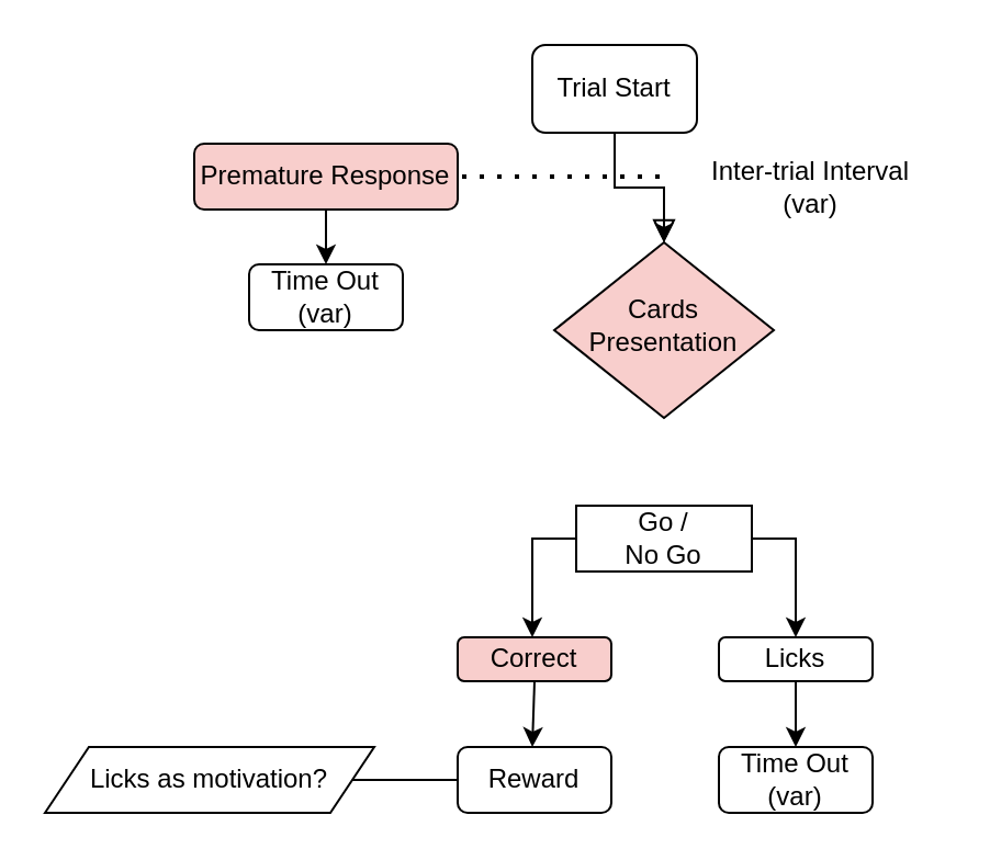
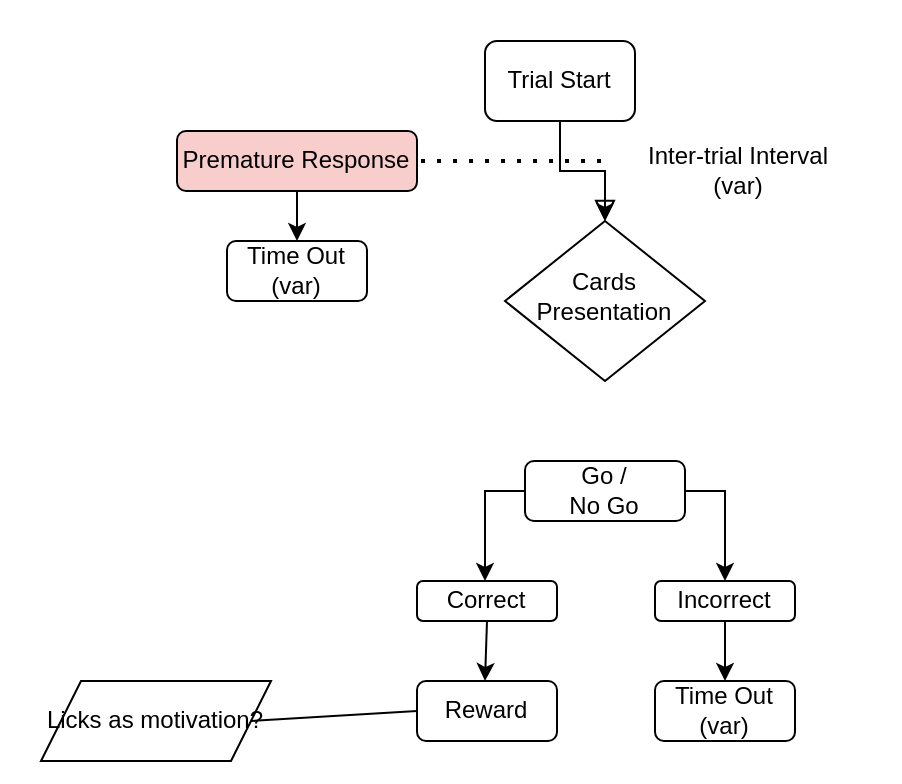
  <mxCell id="0" />
  <mxCell id="1" parent="0" />
  <mxCell id="2" value="" style="rounded=0;html=1;jettySize=auto;orthogonalLoop=1;fontSize=11;endArrow=block;endFill=0;endSize=8;strokeWidth=1;shadow=0;labelBackgroundColor=none;edgeStyle=orthogonalEdgeStyle;" parent="1" source="4" target="5" edge="1"><mxGeometry relative="1" as="geometry" /></mxCell>
  <mxCell id="3" value="" style="edgeStyle=orthogonalEdgeStyle;rounded=0;orthogonalLoop=1;jettySize=auto;html=1;" edge="1" parent="1" source="4" target="5"><mxGeometry relative="1" as="geometry" /></mxCell>
  <mxCell id="4" value="Trial Start" style="rounded=1;whiteSpace=wrap;html=1;fontSize=12;glass=0;strokeWidth=1;shadow=0;" parent="1" vertex="1"><mxGeometry x="242" y="20" width="75" height="40" as="geometry" /></mxCell>
- <mxCell id="5" value="Cards&lt;br&gt;Presentation" style="rhombus;whiteSpace=wrap;html=1;shadow=0;fontFamily=Helvetica;fontSize=12;align=center;strokeWidth=1;spacing=6;spacingTop=-4;fillColor=#f8cecc;" parent="1" vertex="1"><mxGeometry x="252" y="110" width="100" height="80" as="geometry" /></mxCell>
+ <mxCell id="5" value="Cards&lt;br&gt;Presentation" style="rhombus;whiteSpace=wrap;html=1;shadow=0;fontFamily=Helvetica;fontSize=12;align=center;strokeWidth=1;spacing=6;spacingTop=-4;" parent="1" vertex="1"><mxGeometry x="252" y="110" width="100" height="80" as="geometry" /></mxCell>
  <mxCell id="6" value="Inter-trial Interval (var)" style="text;html=1;strokeColor=none;fillColor=none;align=center;verticalAlign=middle;whiteSpace=wrap;rounded=0;" vertex="1" parent="1"><mxGeometry x="309" y="70" width="120" height="30" as="geometry" /></mxCell>
- <mxCell id="7" value="Go / &lt;br&gt;No Go" style="whiteSpace=wrap;html=1;rounded=0;" vertex="1" parent="1"><mxGeometry x="262" y="230" width="80" height="30" as="geometry" /></mxCell>
+ <mxCell id="7" value="Go / &lt;br&gt;No Go" style="rounded=1;whiteSpace=wrap;html=1;" vertex="1" parent="1"><mxGeometry x="262" y="230" width="80" height="30" as="geometry" /></mxCell>
  <mxCell id="8" value="" style="endArrow=classic;html=1;rounded=0;exitX=0;exitY=0.5;exitDx=0;exitDy=0;" edge="1" parent="1" source="7"><mxGeometry width="50" height="50" relative="1" as="geometry"><mxPoint x="412" y="200" as="sourcePoint" /><mxPoint x="242" y="290" as="targetPoint" /><Array as="points"><mxPoint x="242" y="245" /></Array></mxGeometry></mxCell>
  <mxCell id="9" value="" style="endArrow=classic;html=1;rounded=0;exitX=1;exitY=0.5;exitDx=0;exitDy=0;" edge="1" parent="1" source="7"><mxGeometry width="50" height="50" relative="1" as="geometry"><mxPoint x="272" y="255" as="sourcePoint" /><mxPoint x="362" y="290" as="targetPoint" /><Array as="points"><mxPoint x="362" y="245" /></Array></mxGeometry></mxCell>
- <mxCell id="10" value="Correct" style="rounded=1;whiteSpace=wrap;html=1;fillColor=#f8cecc;" vertex="1" parent="1"><mxGeometry x="208" y="290" width="70" height="20" as="geometry" /></mxCell>
- <mxCell id="11" value="Licks" style="rounded=1;whiteSpace=wrap;html=1;" vertex="1" parent="1"><mxGeometry x="327" y="290" width="70" height="20" as="geometry" /></mxCell>
+ <mxCell id="10" value="Correct" style="rounded=1;whiteSpace=wrap;html=1;" vertex="1" parent="1"><mxGeometry x="208" y="290" width="70" height="20" as="geometry" /></mxCell>
+ <mxCell id="11" value="Incorrect" style="rounded=1;whiteSpace=wrap;html=1;" vertex="1" parent="1"><mxGeometry x="327" y="290" width="70" height="20" as="geometry" /></mxCell>
  <mxCell id="12" value="" style="endArrow=classic;html=1;rounded=0;exitX=0.5;exitY=1;exitDx=0;exitDy=0;" edge="1" parent="1" source="10"><mxGeometry width="50" height="50" relative="1" as="geometry"><mxPoint x="412" y="200" as="sourcePoint" /><mxPoint x="242" y="340" as="targetPoint" /></mxGeometry></mxCell>
  <mxCell id="13" value="" style="endArrow=classic;html=1;rounded=0;exitX=0.5;exitY=1;exitDx=0;exitDy=0;" edge="1" parent="1" source="11"><mxGeometry width="50" height="50" relative="1" as="geometry"><mxPoint x="253" y="320" as="sourcePoint" /><mxPoint x="362" y="340" as="targetPoint" /></mxGeometry></mxCell>
  <mxCell id="14" value="Reward" style="rounded=1;whiteSpace=wrap;html=1;" vertex="1" parent="1"><mxGeometry x="208" y="340" width="70" height="30" as="geometry" /></mxCell>
  <mxCell id="15" value="Time Out&lt;br&gt;(var)" style="rounded=1;whiteSpace=wrap;html=1;" vertex="1" parent="1"><mxGeometry x="327" y="340" width="70" height="30" as="geometry" /></mxCell>
  <mxCell id="16" value="Time Out&lt;br&gt;(var)" style="rounded=1;whiteSpace=wrap;html=1;" vertex="1" parent="1"><mxGeometry x="113" y="120" width="70" height="30" as="geometry" /></mxCell>
  <mxCell id="17" value="" style="endArrow=none;dashed=1;html=1;dashPattern=1 3;strokeWidth=2;rounded=0;" edge="1" parent="1"><mxGeometry width="50" height="50" relative="1" as="geometry"><mxPoint x="202" y="80" as="sourcePoint" /><mxPoint x="302" y="80" as="targetPoint" /></mxGeometry></mxCell>
  <mxCell id="18" value="Premature Response" style="rounded=1;whiteSpace=wrap;html=1;fontSize=12;glass=0;strokeWidth=1;shadow=0;fillColor=#f8cecc;" vertex="1" parent="1"><mxGeometry x="88" y="65" width="120" height="30" as="geometry" /></mxCell>
  <mxCell id="19" value="" style="endArrow=classic;html=1;rounded=0;exitX=0.5;exitY=1;exitDx=0;exitDy=0;entryX=0.5;entryY=0;entryDx=0;entryDy=0;" edge="1" parent="1" source="18" target="16"><mxGeometry width="50" height="50" relative="1" as="geometry"><mxPoint x="372" y="320" as="sourcePoint" /><mxPoint x="372" y="350" as="targetPoint" /><Array as="points" /></mxGeometry></mxCell>
  <mxCell id="20" value="" style="endArrow=none;dashed=0;html=1;rounded=0;entryX=0;entryY=0.5;entryDx=0;entryDy=0;exitX=1;exitY=0.5;exitDx=0;exitDy=0;" edge="1" parent="1" source="21" target="14"><mxGeometry width="50" height="50" relative="1" as="geometry"><mxPoint x="162" y="355" as="sourcePoint" /><mxPoint x="462" y="260" as="targetPoint" /></mxGeometry></mxCell>
- <mxCell id="21" value="Licks as motivation?" style="shape=parallelogram;perimeter=parallelogramPerimeter;whiteSpace=wrap;html=1;fixedSize=1;" vertex="1" parent="1"><mxGeometry x="20" y="340" width="150" height="30" as="geometry" /></mxCell>
+ <mxCell id="21" value="Licks as motivation?" style="shape=parallelogram;perimeter=parallelogramPerimeter;whiteSpace=wrap;html=1;fixedSize=1;" vertex="1" parent="1"><mxGeometry x="20" y="340" width="115" height="40" as="geometry" /></mxCell>
